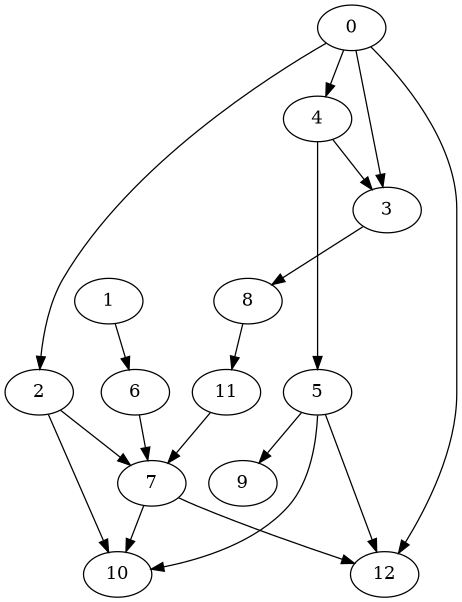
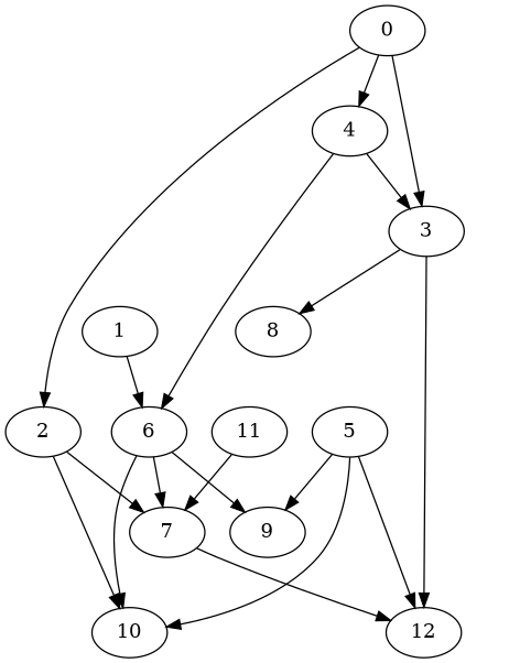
  digraph {
    fontname="DejaVu Serif"
    node [fontname="DejaVu Serif"]
    edge [fontname="DejaVu Serif"]
    4
    6
    3
    10
    9
    7
    8
    11
    12
    0
    2
    5
    1
-   4 -> 5
+   4 -> 6
    4 -> 3
-   7 -> 10
+   6 -> 10
+   6 -> 9
    6 -> 7
    3 -> 8
    7 -> 12
-   8 -> 11
    11 -> 7
    0 -> 4
    0 -> 3
-   0 -> 12
+   3 -> 12
    0 -> 2
    2 -> 10
    2 -> 7
    5 -> 10
    5 -> 9
    5 -> 12
    1 -> 6
  }
